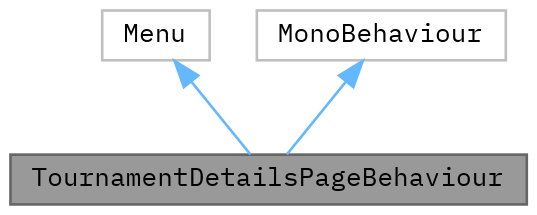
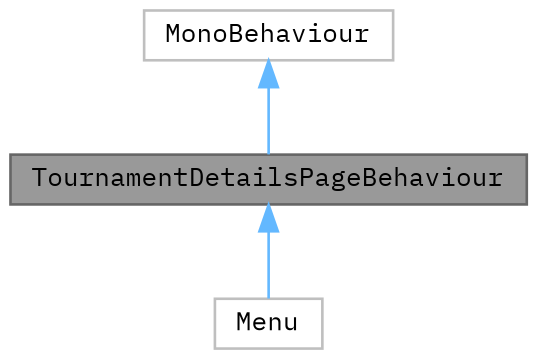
  digraph {
    fontname="IBM Plex Mono"
    node [color=grey75 fillcolor=white fontname="IBM Plex Mono" fontsize=10 shape=box style=filled]
    edge [color=steelblue1 dir=back fontname="IBM Plex Mono" fontsize=10 labelfontname=Helvetica labelfontsize=10 style=solid]
    n1 [color=gray40 fillcolor=grey60 fontcolor=black height=0.2 label=TournamentDetailsPageBehaviour width=0.4]
    n2 [height=0.2 label=Menu width=0.4]
    n3 [height=0.2 label=MonoBehaviour width=0.4]
-   n2 -> n1
+   n1 -> n2
    n3 -> n1
  }
